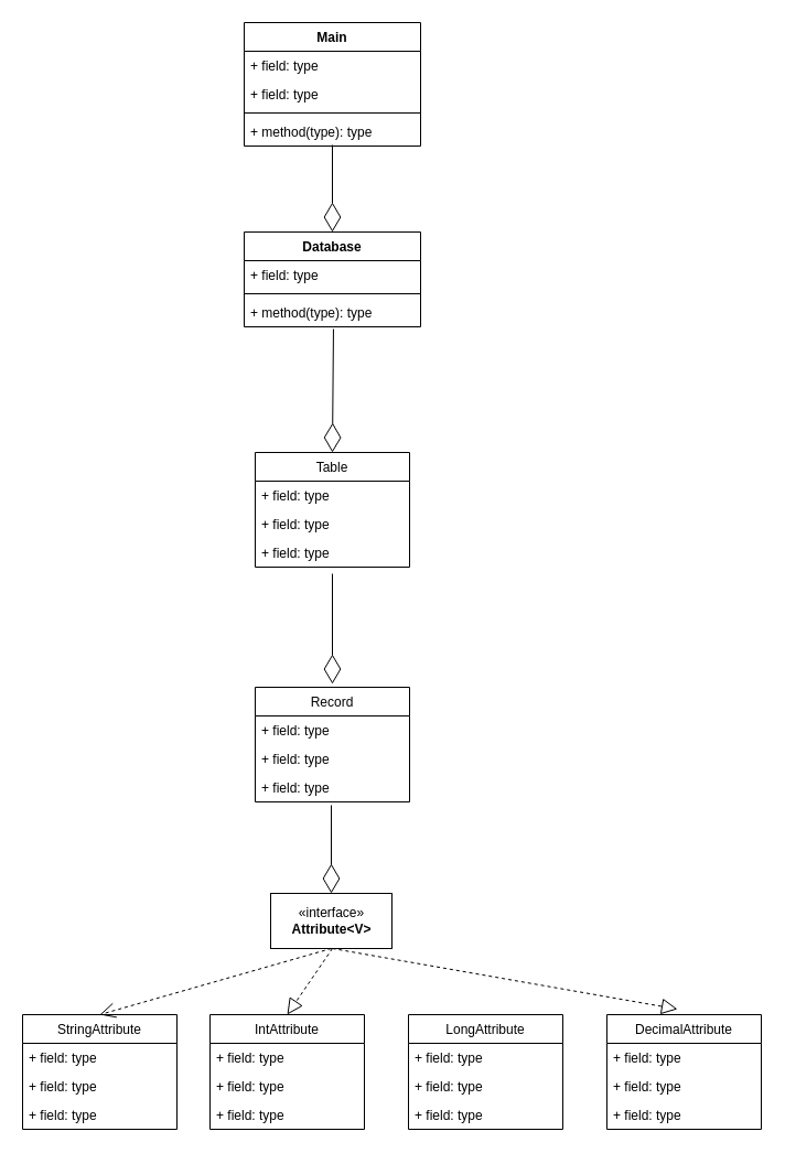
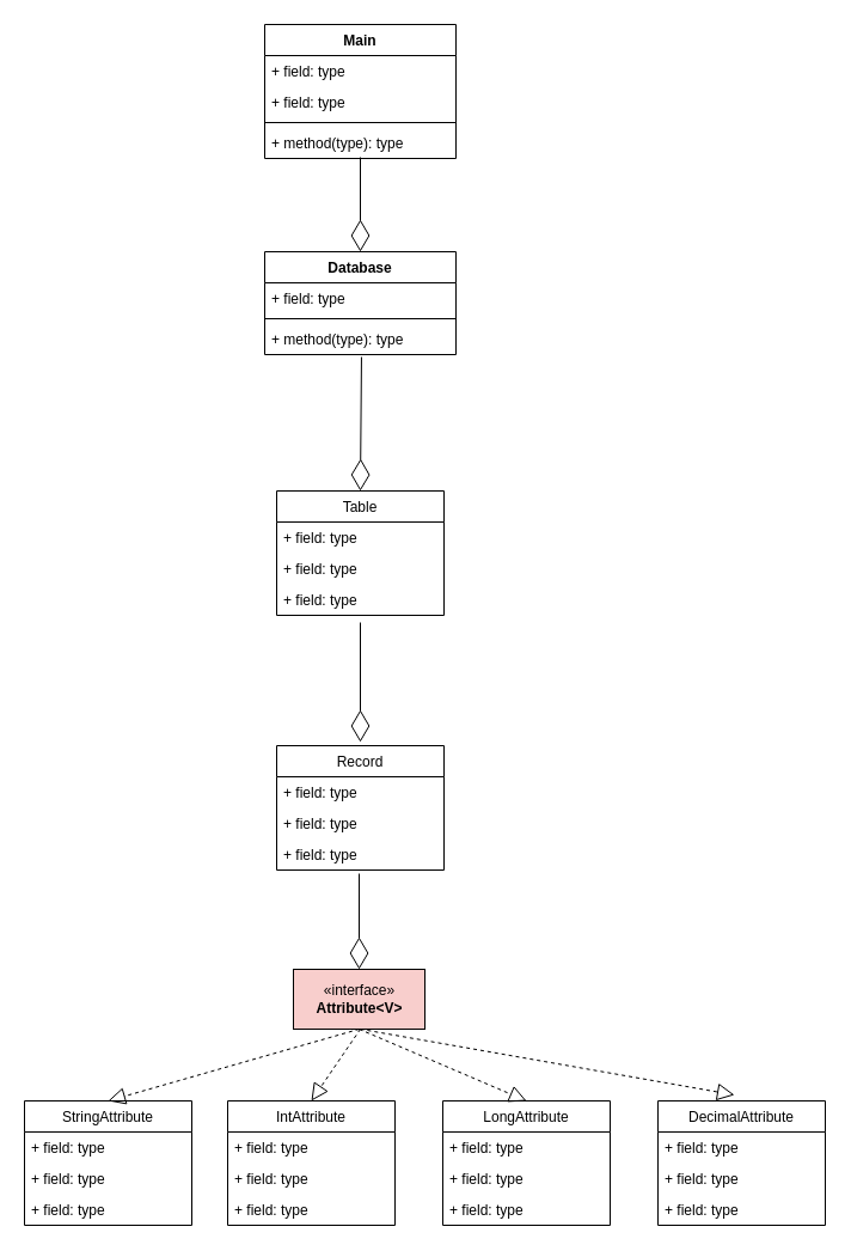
  <mxCell id="0" />
  <mxCell id="1" parent="0" />
  <mxCell id="2" value="Main" style="swimlane;fontStyle=1;align=center;verticalAlign=top;childLayout=stackLayout;horizontal=1;startSize=26;horizontalStack=0;resizeParent=1;resizeParentMax=0;resizeLast=0;collapsible=1;marginBottom=0;" vertex="1" parent="1"><mxGeometry x="221" y="20" width="160" height="112" as="geometry" /></mxCell>
  <mxCell id="3" value="+ field: type" style="text;strokeColor=none;fillColor=none;align=left;verticalAlign=top;spacingLeft=4;spacingRight=4;overflow=hidden;rotatable=0;points=[[0,0.5],[1,0.5]];portConstraint=eastwest;" vertex="1" parent="2"><mxGeometry y="26" width="160" height="26" as="geometry" /></mxCell>
  <mxCell id="4" value="+ field: type" style="text;strokeColor=none;fillColor=none;align=left;verticalAlign=top;spacingLeft=4;spacingRight=4;overflow=hidden;rotatable=0;points=[[0,0.5],[1,0.5]];portConstraint=eastwest;" vertex="1" parent="2"><mxGeometry y="52" width="160" height="26" as="geometry" /></mxCell>
  <mxCell id="5" value="" style="line;strokeWidth=1;fillColor=none;align=left;verticalAlign=middle;spacingTop=-1;spacingLeft=3;spacingRight=3;rotatable=0;labelPosition=right;points=[];portConstraint=eastwest;" vertex="1" parent="2"><mxGeometry y="78" width="160" height="8" as="geometry" /></mxCell>
  <mxCell id="6" value="+ method(type): type" style="text;strokeColor=none;fillColor=none;align=left;verticalAlign=top;spacingLeft=4;spacingRight=4;overflow=hidden;rotatable=0;points=[[0,0.5],[1,0.5]];portConstraint=eastwest;" vertex="1" parent="2"><mxGeometry y="86" width="160" height="26" as="geometry" /></mxCell>
  <mxCell id="7" value="Database" style="swimlane;fontStyle=1;align=center;verticalAlign=top;childLayout=stackLayout;horizontal=1;startSize=26;horizontalStack=0;resizeParent=1;resizeParentMax=0;resizeLast=0;collapsible=1;marginBottom=0;" vertex="1" parent="1"><mxGeometry x="221" y="210" width="160" height="86" as="geometry" /></mxCell>
  <mxCell id="8" value="+ field: type" style="text;strokeColor=none;fillColor=none;align=left;verticalAlign=top;spacingLeft=4;spacingRight=4;overflow=hidden;rotatable=0;points=[[0,0.5],[1,0.5]];portConstraint=eastwest;" vertex="1" parent="7"><mxGeometry y="26" width="160" height="26" as="geometry" /></mxCell>
  <mxCell id="9" value="" style="line;strokeWidth=1;fillColor=none;align=left;verticalAlign=middle;spacingTop=-1;spacingLeft=3;spacingRight=3;rotatable=0;labelPosition=right;points=[];portConstraint=eastwest;" vertex="1" parent="7"><mxGeometry y="52" width="160" height="8" as="geometry" /></mxCell>
  <mxCell id="10" value="+ method(type): type" style="text;strokeColor=none;fillColor=none;align=left;verticalAlign=top;spacingLeft=4;spacingRight=4;overflow=hidden;rotatable=0;points=[[0,0.5],[1,0.5]];portConstraint=eastwest;" vertex="1" parent="7"><mxGeometry y="60" width="160" height="26" as="geometry" /></mxCell>
  <mxCell id="11" value="Table" style="swimlane;fontStyle=0;childLayout=stackLayout;horizontal=1;startSize=26;fillColor=none;horizontalStack=0;resizeParent=1;resizeParentMax=0;resizeLast=0;collapsible=1;marginBottom=0;" vertex="1" parent="1"><mxGeometry x="231" y="410" width="140" height="104" as="geometry" /></mxCell>
  <mxCell id="12" value="+ field: type" style="text;strokeColor=none;fillColor=none;align=left;verticalAlign=top;spacingLeft=4;spacingRight=4;overflow=hidden;rotatable=0;points=[[0,0.5],[1,0.5]];portConstraint=eastwest;" vertex="1" parent="11"><mxGeometry y="26" width="140" height="26" as="geometry" /></mxCell>
  <mxCell id="13" value="+ field: type" style="text;strokeColor=none;fillColor=none;align=left;verticalAlign=top;spacingLeft=4;spacingRight=4;overflow=hidden;rotatable=0;points=[[0,0.5],[1,0.5]];portConstraint=eastwest;" vertex="1" parent="11"><mxGeometry y="52" width="140" height="26" as="geometry" /></mxCell>
  <mxCell id="14" value="+ field: type" style="text;strokeColor=none;fillColor=none;align=left;verticalAlign=top;spacingLeft=4;spacingRight=4;overflow=hidden;rotatable=0;points=[[0,0.5],[1,0.5]];portConstraint=eastwest;" vertex="1" parent="11"><mxGeometry y="78" width="140" height="26" as="geometry" /></mxCell>
  <mxCell id="15" value="Record" style="swimlane;fontStyle=0;childLayout=stackLayout;horizontal=1;startSize=26;fillColor=none;horizontalStack=0;resizeParent=1;resizeParentMax=0;resizeLast=0;collapsible=1;marginBottom=0;" vertex="1" parent="1"><mxGeometry x="231" y="623" width="140" height="104" as="geometry" /></mxCell>
  <mxCell id="16" value="+ field: type" style="text;strokeColor=none;fillColor=none;align=left;verticalAlign=top;spacingLeft=4;spacingRight=4;overflow=hidden;rotatable=0;points=[[0,0.5],[1,0.5]];portConstraint=eastwest;" vertex="1" parent="15"><mxGeometry y="26" width="140" height="26" as="geometry" /></mxCell>
  <mxCell id="17" value="+ field: type" style="text;strokeColor=none;fillColor=none;align=left;verticalAlign=top;spacingLeft=4;spacingRight=4;overflow=hidden;rotatable=0;points=[[0,0.5],[1,0.5]];portConstraint=eastwest;" vertex="1" parent="15"><mxGeometry y="52" width="140" height="26" as="geometry" /></mxCell>
  <mxCell id="18" value="+ field: type" style="text;strokeColor=none;fillColor=none;align=left;verticalAlign=top;spacingLeft=4;spacingRight=4;overflow=hidden;rotatable=0;points=[[0,0.5],[1,0.5]];portConstraint=eastwest;" vertex="1" parent="15"><mxGeometry y="78" width="140" height="26" as="geometry" /></mxCell>
  <mxCell id="19" value="StringAttribute" style="swimlane;fontStyle=0;childLayout=stackLayout;horizontal=1;startSize=26;fillColor=none;horizontalStack=0;resizeParent=1;resizeParentMax=0;resizeLast=0;collapsible=1;marginBottom=0;" vertex="1" parent="1"><mxGeometry x="20" y="920" width="140" height="104" as="geometry" /></mxCell>
  <mxCell id="20" value="+ field: type" style="text;strokeColor=none;fillColor=none;align=left;verticalAlign=top;spacingLeft=4;spacingRight=4;overflow=hidden;rotatable=0;points=[[0,0.5],[1,0.5]];portConstraint=eastwest;" vertex="1" parent="19"><mxGeometry y="26" width="140" height="26" as="geometry" /></mxCell>
  <mxCell id="21" value="+ field: type" style="text;strokeColor=none;fillColor=none;align=left;verticalAlign=top;spacingLeft=4;spacingRight=4;overflow=hidden;rotatable=0;points=[[0,0.5],[1,0.5]];portConstraint=eastwest;" vertex="1" parent="19"><mxGeometry y="52" width="140" height="26" as="geometry" /></mxCell>
  <mxCell id="22" value="+ field: type" style="text;strokeColor=none;fillColor=none;align=left;verticalAlign=top;spacingLeft=4;spacingRight=4;overflow=hidden;rotatable=0;points=[[0,0.5],[1,0.5]];portConstraint=eastwest;" vertex="1" parent="19"><mxGeometry y="78" width="140" height="26" as="geometry" /></mxCell>
- <mxCell id="23" value="«interface»&lt;br&gt;&lt;b&gt;Attribute&amp;lt;V&amp;gt;&lt;/b&gt;" style="html=1;" vertex="1" parent="1"><mxGeometry x="245" y="810" width="110" height="50" as="geometry" /></mxCell>
+ <mxCell id="23" value="«interface»&lt;br&gt;&lt;b&gt;Attribute&amp;lt;V&amp;gt;&lt;/b&gt;" style="html=1;fillColor=#f8cecc;" vertex="1" parent="1"><mxGeometry x="245" y="810" width="110" height="50" as="geometry" /></mxCell>
  <mxCell id="24" value="IntAttribute" style="swimlane;fontStyle=0;childLayout=stackLayout;horizontal=1;startSize=26;fillColor=none;horizontalStack=0;resizeParent=1;resizeParentMax=0;resizeLast=0;collapsible=1;marginBottom=0;" vertex="1" parent="1"><mxGeometry x="190" y="920" width="140" height="104" as="geometry" /></mxCell>
  <mxCell id="25" value="+ field: type" style="text;strokeColor=none;fillColor=none;align=left;verticalAlign=top;spacingLeft=4;spacingRight=4;overflow=hidden;rotatable=0;points=[[0,0.5],[1,0.5]];portConstraint=eastwest;" vertex="1" parent="24"><mxGeometry y="26" width="140" height="26" as="geometry" /></mxCell>
  <mxCell id="26" value="+ field: type" style="text;strokeColor=none;fillColor=none;align=left;verticalAlign=top;spacingLeft=4;spacingRight=4;overflow=hidden;rotatable=0;points=[[0,0.5],[1,0.5]];portConstraint=eastwest;" vertex="1" parent="24"><mxGeometry y="52" width="140" height="26" as="geometry" /></mxCell>
  <mxCell id="27" value="+ field: type" style="text;strokeColor=none;fillColor=none;align=left;verticalAlign=top;spacingLeft=4;spacingRight=4;overflow=hidden;rotatable=0;points=[[0,0.5],[1,0.5]];portConstraint=eastwest;" vertex="1" parent="24"><mxGeometry y="78" width="140" height="26" as="geometry" /></mxCell>
  <mxCell id="28" value="LongAttribute" style="swimlane;fontStyle=0;childLayout=stackLayout;horizontal=1;startSize=26;fillColor=none;horizontalStack=0;resizeParent=1;resizeParentMax=0;resizeLast=0;collapsible=1;marginBottom=0;" vertex="1" parent="1"><mxGeometry x="370" y="920" width="140" height="104" as="geometry" /></mxCell>
  <mxCell id="29" value="+ field: type" style="text;strokeColor=none;fillColor=none;align=left;verticalAlign=top;spacingLeft=4;spacingRight=4;overflow=hidden;rotatable=0;points=[[0,0.5],[1,0.5]];portConstraint=eastwest;" vertex="1" parent="28"><mxGeometry y="26" width="140" height="26" as="geometry" /></mxCell>
  <mxCell id="30" value="+ field: type" style="text;strokeColor=none;fillColor=none;align=left;verticalAlign=top;spacingLeft=4;spacingRight=4;overflow=hidden;rotatable=0;points=[[0,0.5],[1,0.5]];portConstraint=eastwest;" vertex="1" parent="28"><mxGeometry y="52" width="140" height="26" as="geometry" /></mxCell>
  <mxCell id="31" value="+ field: type" style="text;strokeColor=none;fillColor=none;align=left;verticalAlign=top;spacingLeft=4;spacingRight=4;overflow=hidden;rotatable=0;points=[[0,0.5],[1,0.5]];portConstraint=eastwest;" vertex="1" parent="28"><mxGeometry y="78" width="140" height="26" as="geometry" /></mxCell>
  <mxCell id="32" value="DecimalAttribute" style="swimlane;fontStyle=0;childLayout=stackLayout;horizontal=1;startSize=26;fillColor=none;horizontalStack=0;resizeParent=1;resizeParentMax=0;resizeLast=0;collapsible=1;marginBottom=0;" vertex="1" parent="1"><mxGeometry x="550" y="920" width="140" height="104" as="geometry" /></mxCell>
  <mxCell id="33" value="+ field: type" style="text;strokeColor=none;fillColor=none;align=left;verticalAlign=top;spacingLeft=4;spacingRight=4;overflow=hidden;rotatable=0;points=[[0,0.5],[1,0.5]];portConstraint=eastwest;" vertex="1" parent="32"><mxGeometry y="26" width="140" height="26" as="geometry" /></mxCell>
  <mxCell id="34" value="+ field: type" style="text;strokeColor=none;fillColor=none;align=left;verticalAlign=top;spacingLeft=4;spacingRight=4;overflow=hidden;rotatable=0;points=[[0,0.5],[1,0.5]];portConstraint=eastwest;" vertex="1" parent="32"><mxGeometry y="52" width="140" height="26" as="geometry" /></mxCell>
  <mxCell id="35" value="+ field: type" style="text;strokeColor=none;fillColor=none;align=left;verticalAlign=top;spacingLeft=4;spacingRight=4;overflow=hidden;rotatable=0;points=[[0,0.5],[1,0.5]];portConstraint=eastwest;" vertex="1" parent="32"><mxGeometry y="78" width="140" height="26" as="geometry" /></mxCell>
  <mxCell id="36" value="" style="endArrow=diamondThin;endFill=0;endSize=24;html=1;rounded=0;entryX=0.5;entryY=0;entryDx=0;entryDy=0;exitX=0.506;exitY=1.077;exitDx=0;exitDy=0;exitPerimeter=0;" edge="1" parent="1" source="10" target="11"><mxGeometry width="160" relative="1" as="geometry"><mxPoint x="271" y="500" as="sourcePoint" /><mxPoint x="431" y="500" as="targetPoint" /></mxGeometry></mxCell>
  <mxCell id="37" value="" style="endArrow=diamondThin;endFill=0;endSize=24;html=1;rounded=0;" edge="1" parent="1"><mxGeometry width="160" relative="1" as="geometry"><mxPoint x="301" y="520" as="sourcePoint" /><mxPoint x="301" y="620" as="targetPoint" /></mxGeometry></mxCell>
  <mxCell id="38" value="" style="endArrow=diamondThin;endFill=0;endSize=24;html=1;rounded=0;entryX=0.5;entryY=0;entryDx=0;entryDy=0;exitX=0.493;exitY=1.115;exitDx=0;exitDy=0;exitPerimeter=0;" edge="1" parent="1" source="18" target="23"><mxGeometry width="160" relative="1" as="geometry"><mxPoint x="271" y="780" as="sourcePoint" /><mxPoint x="431" y="780" as="targetPoint" /></mxGeometry></mxCell>
- <mxCell id="39" value="" style="endArrow=open;dashed=1;endFill=0;endSize=12;html=1;rounded=0;entryX=0.5;entryY=0;entryDx=0;entryDy=0;exitX=0.5;exitY=1;exitDx=0;exitDy=0;" edge="1" parent="1" source="23" target="19"><mxGeometry width="160" relative="1" as="geometry"><mxPoint x="271" y="870" as="sourcePoint" /><mxPoint x="431" y="870" as="targetPoint" /></mxGeometry></mxCell>
+ <mxCell id="39" value="" style="endArrow=block;dashed=1;endFill=0;endSize=12;html=1;rounded=0;entryX=0.5;entryY=0;entryDx=0;entryDy=0;exitX=0.5;exitY=1;exitDx=0;exitDy=0;" edge="1" parent="1" source="23" target="19"><mxGeometry width="160" relative="1" as="geometry"><mxPoint x="271" y="870" as="sourcePoint" /><mxPoint x="431" y="870" as="targetPoint" /></mxGeometry></mxCell>
  <mxCell id="40" value="" style="endArrow=block;dashed=1;endFill=0;endSize=12;html=1;rounded=0;entryX=0.5;entryY=0;entryDx=0;entryDy=0;" edge="1" parent="1" target="24"><mxGeometry width="160" relative="1" as="geometry"><mxPoint x="301" y="860" as="sourcePoint" /><mxPoint x="431" y="870" as="targetPoint" /></mxGeometry></mxCell>
+ <mxCell id="41" value="" style="endArrow=block;dashed=1;endFill=0;endSize=12;html=1;rounded=0;entryX=0.5;entryY=0;entryDx=0;entryDy=0;exitX=0.5;exitY=1;exitDx=0;exitDy=0;" edge="1" parent="1" source="23" target="28"><mxGeometry width="160" relative="1" as="geometry"><mxPoint x="271" y="870" as="sourcePoint" /><mxPoint x="431" y="870" as="targetPoint" /></mxGeometry></mxCell>
  <mxCell id="42" value="" style="endArrow=block;dashed=1;endFill=0;endSize=12;html=1;rounded=0;entryX=0.457;entryY=-0.048;entryDx=0;entryDy=0;entryPerimeter=0;" edge="1" parent="1" target="32"><mxGeometry width="160" relative="1" as="geometry"><mxPoint x="301" y="860" as="sourcePoint" /><mxPoint x="431" y="870" as="targetPoint" /></mxGeometry></mxCell>
  <mxCell id="43" value="" style="endArrow=diamondThin;endFill=0;endSize=24;html=1;rounded=0;exitX=0.5;exitY=0.962;exitDx=0;exitDy=0;exitPerimeter=0;entryX=0.5;entryY=0;entryDx=0;entryDy=0;" edge="1" parent="1" source="6" target="7"><mxGeometry width="160" relative="1" as="geometry"><mxPoint x="271" y="330" as="sourcePoint" /><mxPoint x="431" y="330" as="targetPoint" /></mxGeometry></mxCell>
